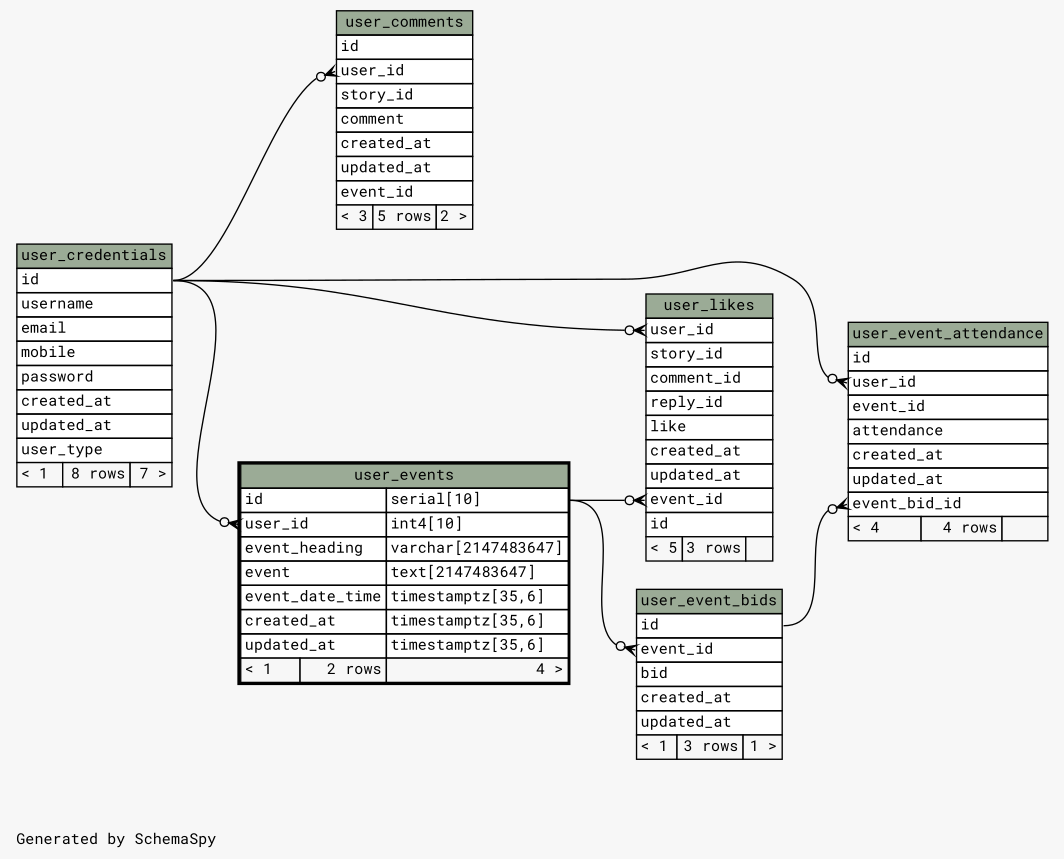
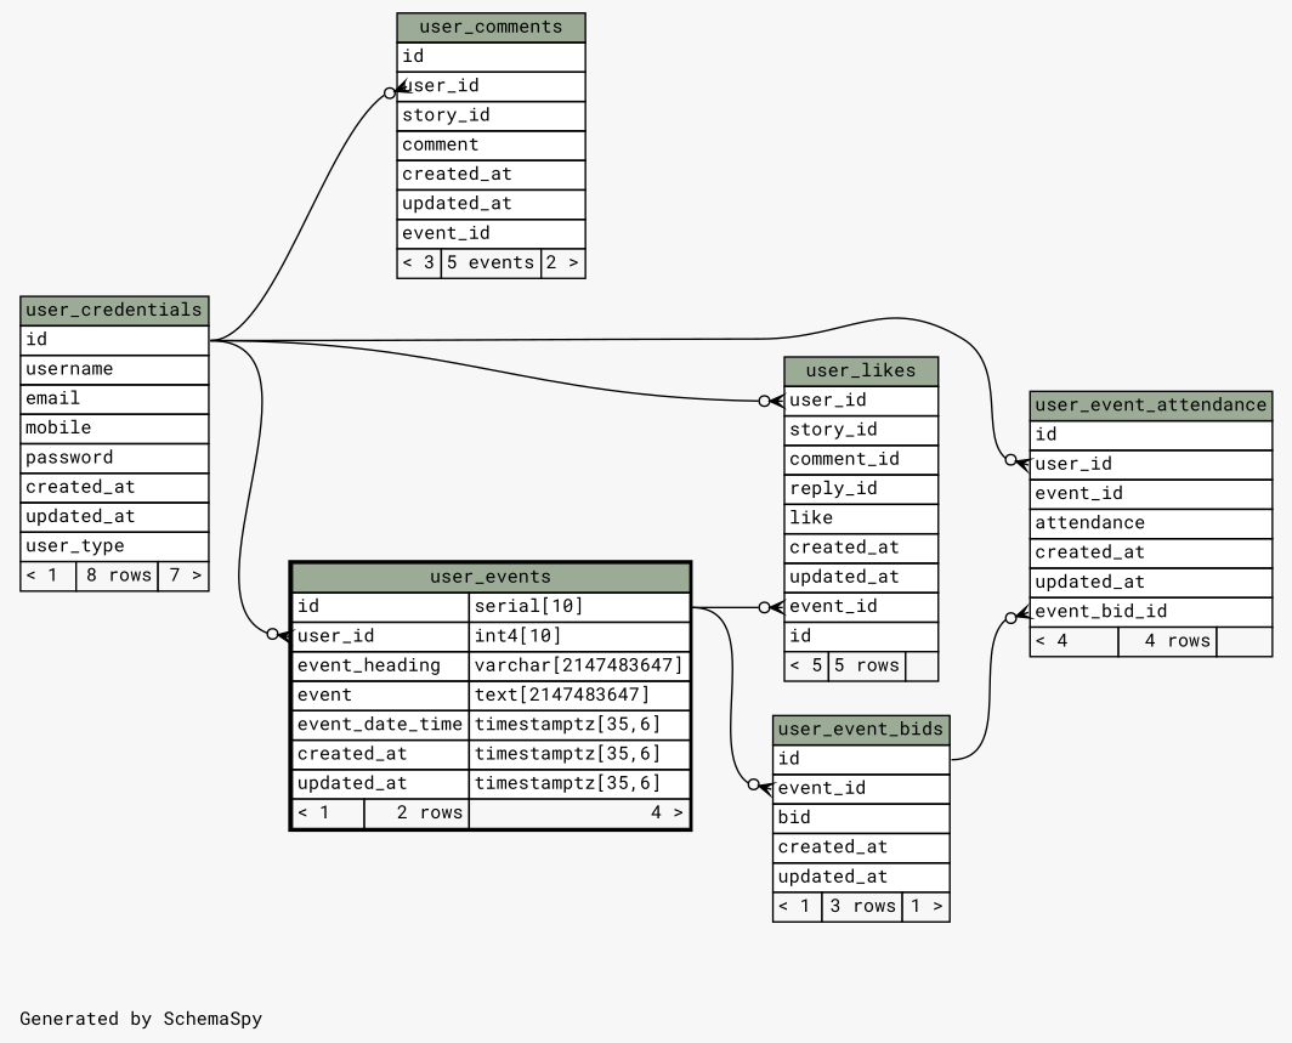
  digraph {
    bgcolor="#f7f7f7"
    fontname="Roboto Mono"
    fontsize=11
    label="\nGenerated by SchemaSpy"
    labeljust=l
    nodesep=0.18
    rankdir=RL
    ranksep=0.46
    node [fontname="Roboto Mono" fontsize=11 shape=plaintext]
    edge [arrowhead=none arrowsize=0.8 arrowtail=crowodot dir=back fontname="Roboto Mono" headport="id:e" tailport="user_id:w"]
-   n1 [label=<     <TABLE BORDER="0" CELLBORDER="1" CELLSPACING="0" BGCOLOR="#ffffff">       <TR><TD COLSPAN="3" BGCOLOR="#9bab96" ALIGN="CENTER">user_comments</TD></TR>       <TR><TD PORT="id" COLSPAN="3" ALIGN="LEFT">id</TD></TR>       <TR><TD PORT="user_id" COLSPAN="3" ALIGN="LEFT">user_id</TD></TR>       <TR><TD PORT="story_id" COLSPAN="3" ALIGN="LEFT">story_id</TD></TR>       <TR><TD PORT="comment" COLSPAN="3" ALIGN="LEFT">comment</TD></TR>       <TR><TD PORT="created_at" COLSPAN="3" ALIGN="LEFT">created_at</TD></TR>       <TR><TD PORT="updated_at" COLSPAN="3" ALIGN="LEFT">updated_at</TD></TR>       <TR><TD PORT="event_id" COLSPAN="3" ALIGN="LEFT">event_id</TD></TR>       <TR><TD ALIGN="LEFT" BGCOLOR="#f7f7f7">&lt; 3</TD><TD ALIGN="RIGHT" BGCOLOR="#f7f7f7">5 rows</TD><TD ALIGN="RIGHT" BGCOLOR="#f7f7f7">2 &gt;</TD></TR>     </TABLE>>]
+   n1 [label=<     <TABLE BORDER="0" CELLBORDER="1" CELLSPACING="0" BGCOLOR="#ffffff">       <TR><TD COLSPAN="3" BGCOLOR="#9bab96" ALIGN="CENTER">user_comments</TD></TR>       <TR><TD PORT="id" COLSPAN="3" ALIGN="LEFT">id</TD></TR>       <TR><TD PORT="user_id" COLSPAN="3" ALIGN="LEFT">user_id</TD></TR>       <TR><TD PORT="story_id" COLSPAN="3" ALIGN="LEFT">story_id</TD></TR>       <TR><TD PORT="comment" COLSPAN="3" ALIGN="LEFT">comment</TD></TR>       <TR><TD PORT="created_at" COLSPAN="3" ALIGN="LEFT">created_at</TD></TR>       <TR><TD PORT="updated_at" COLSPAN="3" ALIGN="LEFT">updated_at</TD></TR>       <TR><TD PORT="event_id" COLSPAN="3" ALIGN="LEFT">event_id</TD></TR>       <TR><TD ALIGN="LEFT" BGCOLOR="#f7f7f7">&lt; 3</TD><TD ALIGN="RIGHT" BGCOLOR="#f7f7f7">5 events</TD><TD ALIGN="RIGHT" BGCOLOR="#f7f7f7">2 &gt;</TD></TR>     </TABLE>>]
    n2 [label=<     <TABLE BORDER="0" CELLBORDER="1" CELLSPACING="0" BGCOLOR="#ffffff">       <TR><TD COLSPAN="3" BGCOLOR="#9bab96" ALIGN="CENTER">user_credentials</TD></TR>       <TR><TD PORT="id" COLSPAN="3" ALIGN="LEFT">id</TD></TR>       <TR><TD PORT="username" COLSPAN="3" ALIGN="LEFT">username</TD></TR>       <TR><TD PORT="email" COLSPAN="3" ALIGN="LEFT">email</TD></TR>       <TR><TD PORT="mobile" COLSPAN="3" ALIGN="LEFT">mobile</TD></TR>       <TR><TD PORT="password" COLSPAN="3" ALIGN="LEFT">password</TD></TR>       <TR><TD PORT="created_at" COLSPAN="3" ALIGN="LEFT">created_at</TD></TR>       <TR><TD PORT="updated_at" COLSPAN="3" ALIGN="LEFT">updated_at</TD></TR>       <TR><TD PORT="user_type" COLSPAN="3" ALIGN="LEFT">user_type</TD></TR>       <TR><TD ALIGN="LEFT" BGCOLOR="#f7f7f7">&lt; 1</TD><TD ALIGN="RIGHT" BGCOLOR="#f7f7f7">8 rows</TD><TD ALIGN="RIGHT" BGCOLOR="#f7f7f7">7 &gt;</TD></TR>     </TABLE>>]
    n3 [label=<     <TABLE BORDER="2" CELLBORDER="1" CELLSPACING="0" BGCOLOR="#ffffff">       <TR><TD COLSPAN="3" BGCOLOR="#9bab96" ALIGN="CENTER">user_events</TD></TR>       <TR><TD PORT="id" COLSPAN="2" ALIGN="LEFT">id</TD><TD PORT="id.type" ALIGN="LEFT">serial[10]</TD></TR>       <TR><TD PORT="user_id" COLSPAN="2" ALIGN="LEFT">user_id</TD><TD PORT="user_id.type" ALIGN="LEFT">int4[10]</TD></TR>       <TR><TD PORT="event_heading" COLSPAN="2" ALIGN="LEFT">event_heading</TD><TD PORT="event_heading.type" ALIGN="LEFT">varchar[2147483647]</TD></TR>       <TR><TD PORT="event" COLSPAN="2" ALIGN="LEFT">event</TD><TD PORT="event.type" ALIGN="LEFT">text[2147483647]</TD></TR>       <TR><TD PORT="event_date_time" COLSPAN="2" ALIGN="LEFT">event_date_time</TD><TD PORT="event_date_time.type" ALIGN="LEFT">timestamptz[35,6]</TD></TR>       <TR><TD PORT="created_at" COLSPAN="2" ALIGN="LEFT">created_at</TD><TD PORT="created_at.type" ALIGN="LEFT">timestamptz[35,6]</TD></TR>       <TR><TD PORT="updated_at" COLSPAN="2" ALIGN="LEFT">updated_at</TD><TD PORT="updated_at.type" ALIGN="LEFT">timestamptz[35,6]</TD></TR>       <TR><TD ALIGN="LEFT" BGCOLOR="#f7f7f7">&lt; 1</TD><TD ALIGN="RIGHT" BGCOLOR="#f7f7f7">2 rows</TD><TD ALIGN="RIGHT" BGCOLOR="#f7f7f7">4 &gt;</TD></TR>     </TABLE>>]
    n4 [label=<     <TABLE BORDER="0" CELLBORDER="1" CELLSPACING="0" BGCOLOR="#ffffff">       <TR><TD COLSPAN="3" BGCOLOR="#9bab96" ALIGN="CENTER">user_event_attendance</TD></TR>       <TR><TD PORT="id" COLSPAN="3" ALIGN="LEFT">id</TD></TR>       <TR><TD PORT="user_id" COLSPAN="3" ALIGN="LEFT">user_id</TD></TR>       <TR><TD PORT="event_id" COLSPAN="3" ALIGN="LEFT">event_id</TD></TR>       <TR><TD PORT="attendance" COLSPAN="3" ALIGN="LEFT">attendance</TD></TR>       <TR><TD PORT="created_at" COLSPAN="3" ALIGN="LEFT">created_at</TD></TR>       <TR><TD PORT="updated_at" COLSPAN="3" ALIGN="LEFT">updated_at</TD></TR>       <TR><TD PORT="event_bid_id" COLSPAN="3" ALIGN="LEFT">event_bid_id</TD></TR>       <TR><TD ALIGN="LEFT" BGCOLOR="#f7f7f7">&lt; 4</TD><TD ALIGN="RIGHT" BGCOLOR="#f7f7f7">4 rows</TD><TD ALIGN="RIGHT" BGCOLOR="#f7f7f7">  </TD></TR>     </TABLE>>]
    n5 [label=<     <TABLE BORDER="0" CELLBORDER="1" CELLSPACING="0" BGCOLOR="#ffffff">       <TR><TD COLSPAN="3" BGCOLOR="#9bab96" ALIGN="CENTER">user_event_bids</TD></TR>       <TR><TD PORT="id" COLSPAN="3" ALIGN="LEFT">id</TD></TR>       <TR><TD PORT="event_id" COLSPAN="3" ALIGN="LEFT">event_id</TD></TR>       <TR><TD PORT="bid" COLSPAN="3" ALIGN="LEFT">bid</TD></TR>       <TR><TD PORT="created_at" COLSPAN="3" ALIGN="LEFT">created_at</TD></TR>       <TR><TD PORT="updated_at" COLSPAN="3" ALIGN="LEFT">updated_at</TD></TR>       <TR><TD ALIGN="LEFT" BGCOLOR="#f7f7f7">&lt; 1</TD><TD ALIGN="RIGHT" BGCOLOR="#f7f7f7">3 rows</TD><TD ALIGN="RIGHT" BGCOLOR="#f7f7f7">1 &gt;</TD></TR>     </TABLE>>]
-   n6 [label=<     <TABLE BORDER="0" CELLBORDER="1" CELLSPACING="0" BGCOLOR="#ffffff">       <TR><TD COLSPAN="3" BGCOLOR="#9bab96" ALIGN="CENTER">user_likes</TD></TR>       <TR><TD PORT="user_id" COLSPAN="3" ALIGN="LEFT">user_id</TD></TR>       <TR><TD PORT="story_id" COLSPAN="3" ALIGN="LEFT">story_id</TD></TR>       <TR><TD PORT="comment_id" COLSPAN="3" ALIGN="LEFT">comment_id</TD></TR>       <TR><TD PORT="reply_id" COLSPAN="3" ALIGN="LEFT">reply_id</TD></TR>       <TR><TD PORT="like" COLSPAN="3" ALIGN="LEFT">like</TD></TR>       <TR><TD PORT="created_at" COLSPAN="3" ALIGN="LEFT">created_at</TD></TR>       <TR><TD PORT="updated_at" COLSPAN="3" ALIGN="LEFT">updated_at</TD></TR>       <TR><TD PORT="event_id" COLSPAN="3" ALIGN="LEFT">event_id</TD></TR>       <TR><TD PORT="id" COLSPAN="3" ALIGN="LEFT">id</TD></TR>       <TR><TD ALIGN="LEFT" BGCOLOR="#f7f7f7">&lt; 5</TD><TD ALIGN="RIGHT" BGCOLOR="#f7f7f7">3 rows</TD><TD ALIGN="RIGHT" BGCOLOR="#f7f7f7">  </TD></TR>     </TABLE>>]
+   n6 [label=<     <TABLE BORDER="0" CELLBORDER="1" CELLSPACING="0" BGCOLOR="#ffffff">       <TR><TD COLSPAN="3" BGCOLOR="#9bab96" ALIGN="CENTER">user_likes</TD></TR>       <TR><TD PORT="user_id" COLSPAN="3" ALIGN="LEFT">user_id</TD></TR>       <TR><TD PORT="story_id" COLSPAN="3" ALIGN="LEFT">story_id</TD></TR>       <TR><TD PORT="comment_id" COLSPAN="3" ALIGN="LEFT">comment_id</TD></TR>       <TR><TD PORT="reply_id" COLSPAN="3" ALIGN="LEFT">reply_id</TD></TR>       <TR><TD PORT="like" COLSPAN="3" ALIGN="LEFT">like</TD></TR>       <TR><TD PORT="created_at" COLSPAN="3" ALIGN="LEFT">created_at</TD></TR>       <TR><TD PORT="updated_at" COLSPAN="3" ALIGN="LEFT">updated_at</TD></TR>       <TR><TD PORT="event_id" COLSPAN="3" ALIGN="LEFT">event_id</TD></TR>       <TR><TD PORT="id" COLSPAN="3" ALIGN="LEFT">id</TD></TR>       <TR><TD ALIGN="LEFT" BGCOLOR="#f7f7f7">&lt; 5</TD><TD ALIGN="RIGHT" BGCOLOR="#f7f7f7">5 rows</TD><TD ALIGN="RIGHT" BGCOLOR="#f7f7f7">  </TD></TR>     </TABLE>>]
    n1 -> n2
    n3 -> n2
    n4 -> n2
    n4 -> n5 [tailport="event_bid_id:w"]
    n5 -> n3 [headport="id.type:e" tailport="event_id:w"]
    n6 -> n2
    n6 -> n3 [headport="id.type:e" tailport="event_id:w"]
  }
